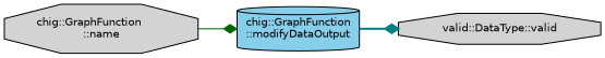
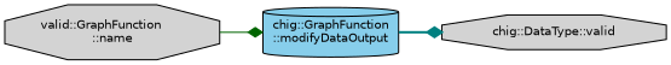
  digraph {
    rankdir=LR
    node [color=black fillcolor=lightgrey fontname=Helvetica fontsize=10 shape=octagon style=filled]
    edge [arrowhead=diamond fontname=Helvetica fontsize=10 labelfontname=Helvetica labelfontsize=10]
    n1 [fillcolor=skyblue fontcolor=black height=0.2 label="chig::GraphFunction\l::modifyDataOutput" shape=cylinder width=0.4]
-   n2 [height=0.2 label="valid::DataType::valid" width=0.4]
-   n3 [height=0.2 label="chig::GraphFunction\l::name" width=0.4]
+   n2 [height=0.2 label="chig::DataType::valid" width=0.4]
+   n3 [height=0.2 label="valid::GraphFunction\l::name" width=0.4]
    n1 -> n2 [color=teal style=bold]
    n3 -> n1 [color=darkgreen style=solid]
  }
